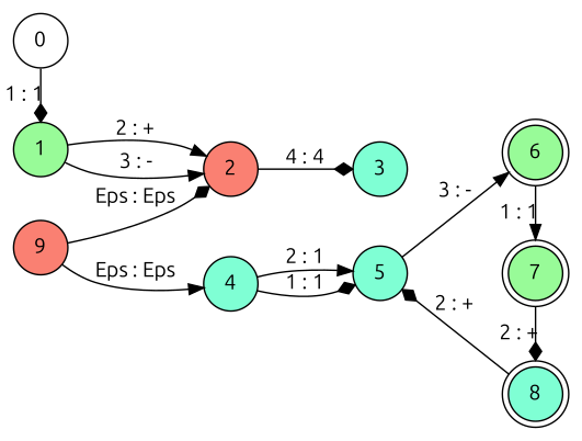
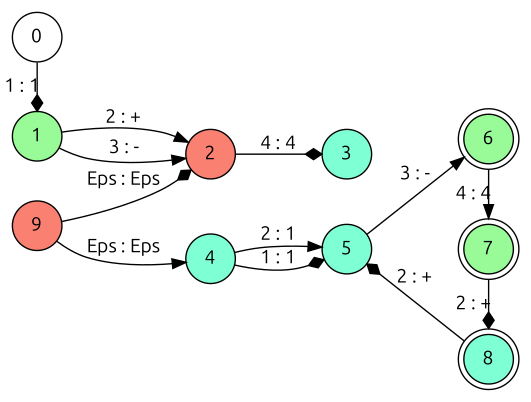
  digraph {
    fontname=Ubuntu
    rankdir=LR
    node [fillcolor=aquamarine fontname=Ubuntu shape=circle style=filled]
    edge [arrowhead=diamond fontname=Ubuntu]
    0 [fillcolor=white]
    1 [fillcolor=palegreen]
    6 [fillcolor=palegreen shape=doublecircle]
    7 [fillcolor=palegreen shape=doublecircle]
    8 [shape=doublecircle]
    2 [fillcolor=salmon]
    5
    3
    9 [fillcolor=salmon]
    4
    subgraph sub_1 {
      rank=same
      0
      1
    }
    subgraph sub_2 {
      rank=min
      0
      1
    }
    subgraph sub_3 {
      rank=same
      6
      7
      8
    }
    subgraph sub_4 {
      rank=max
      6
      7
      8
    }
    0 -> 1 [label="1 : 1"]
    1 -> 2 [arrowhead=normal label="2 : +"]
    1 -> 2 [arrowhead=normal label="3 : -"]
-   6 -> 7 [arrowhead=normal label="1 : 1"]
+   6 -> 7 [arrowhead=normal label="4 : 4"]
    7 -> 8 [label="2 : +"]
    8 -> 5 [label="2 : +"]
    2 -> 3 [label="4 : 4"]
    5 -> 6 [arrowhead=normal label="3 : -"]
    9 -> 2 [label="Eps : Eps"]
    9 -> 4 [arrowhead=normal label="Eps : Eps"]
    4 -> 5 [label="1 : 1"]
    4 -> 5 [arrowhead=normal label="2 : 1"]
  }
